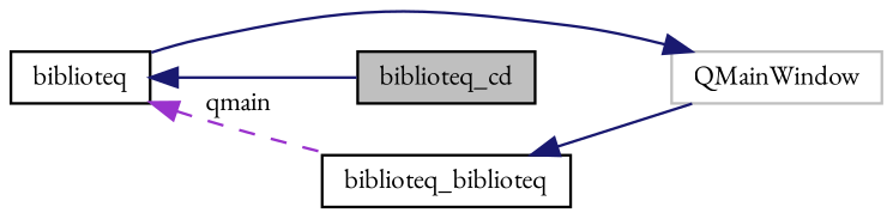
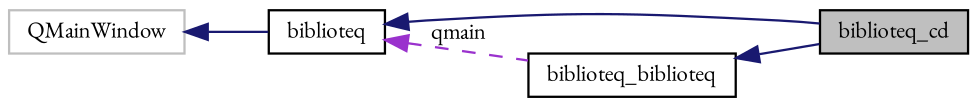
  digraph {
    fontname="EB Garamond"
    rankdir=LR
    node [color=black fillcolor=white fontname="EB Garamond" fontsize=10 shape=record style=filled]
    edge [color=midnightblue dir=back fontname="EB Garamond" fontsize=10 labelfontname=Helvetica labelfontsize=10 style=solid]
    n1 [fillcolor=grey75 fontcolor=black height=0.2 label=biblioteq_cd width=0.4]
    n2 [color=grey75 height=0.2 label=QMainWindow width=0.4]
    n3 [height=0.2 label=biblioteq width=0.4]
    n4 [height=0.2 label=biblioteq_biblioteq width=0.4]
    n2 -> n3
    n3 -> n1
    n3 -> n4 [color=darkorchid3 label=" qmain" style=dashed]
-   n4 -> n2
+   n4 -> n1
  }
